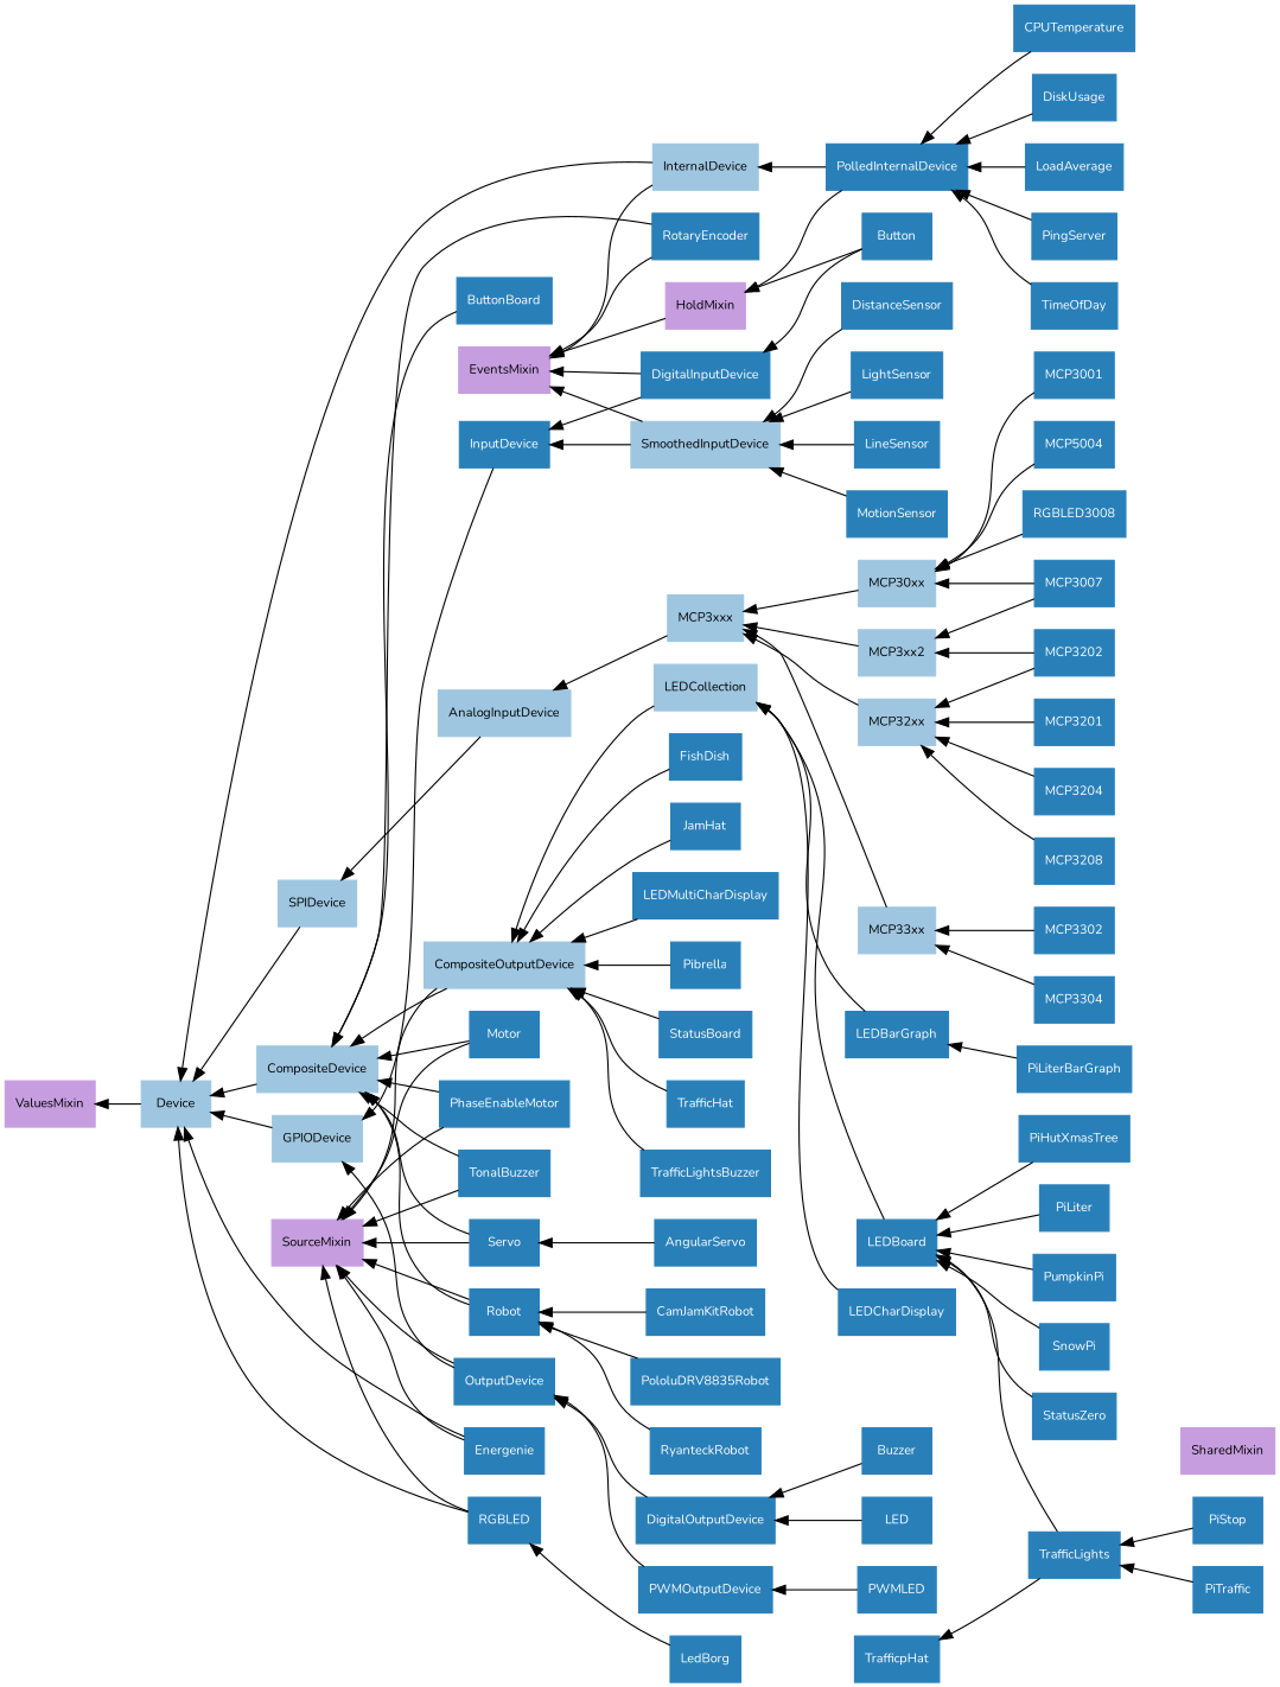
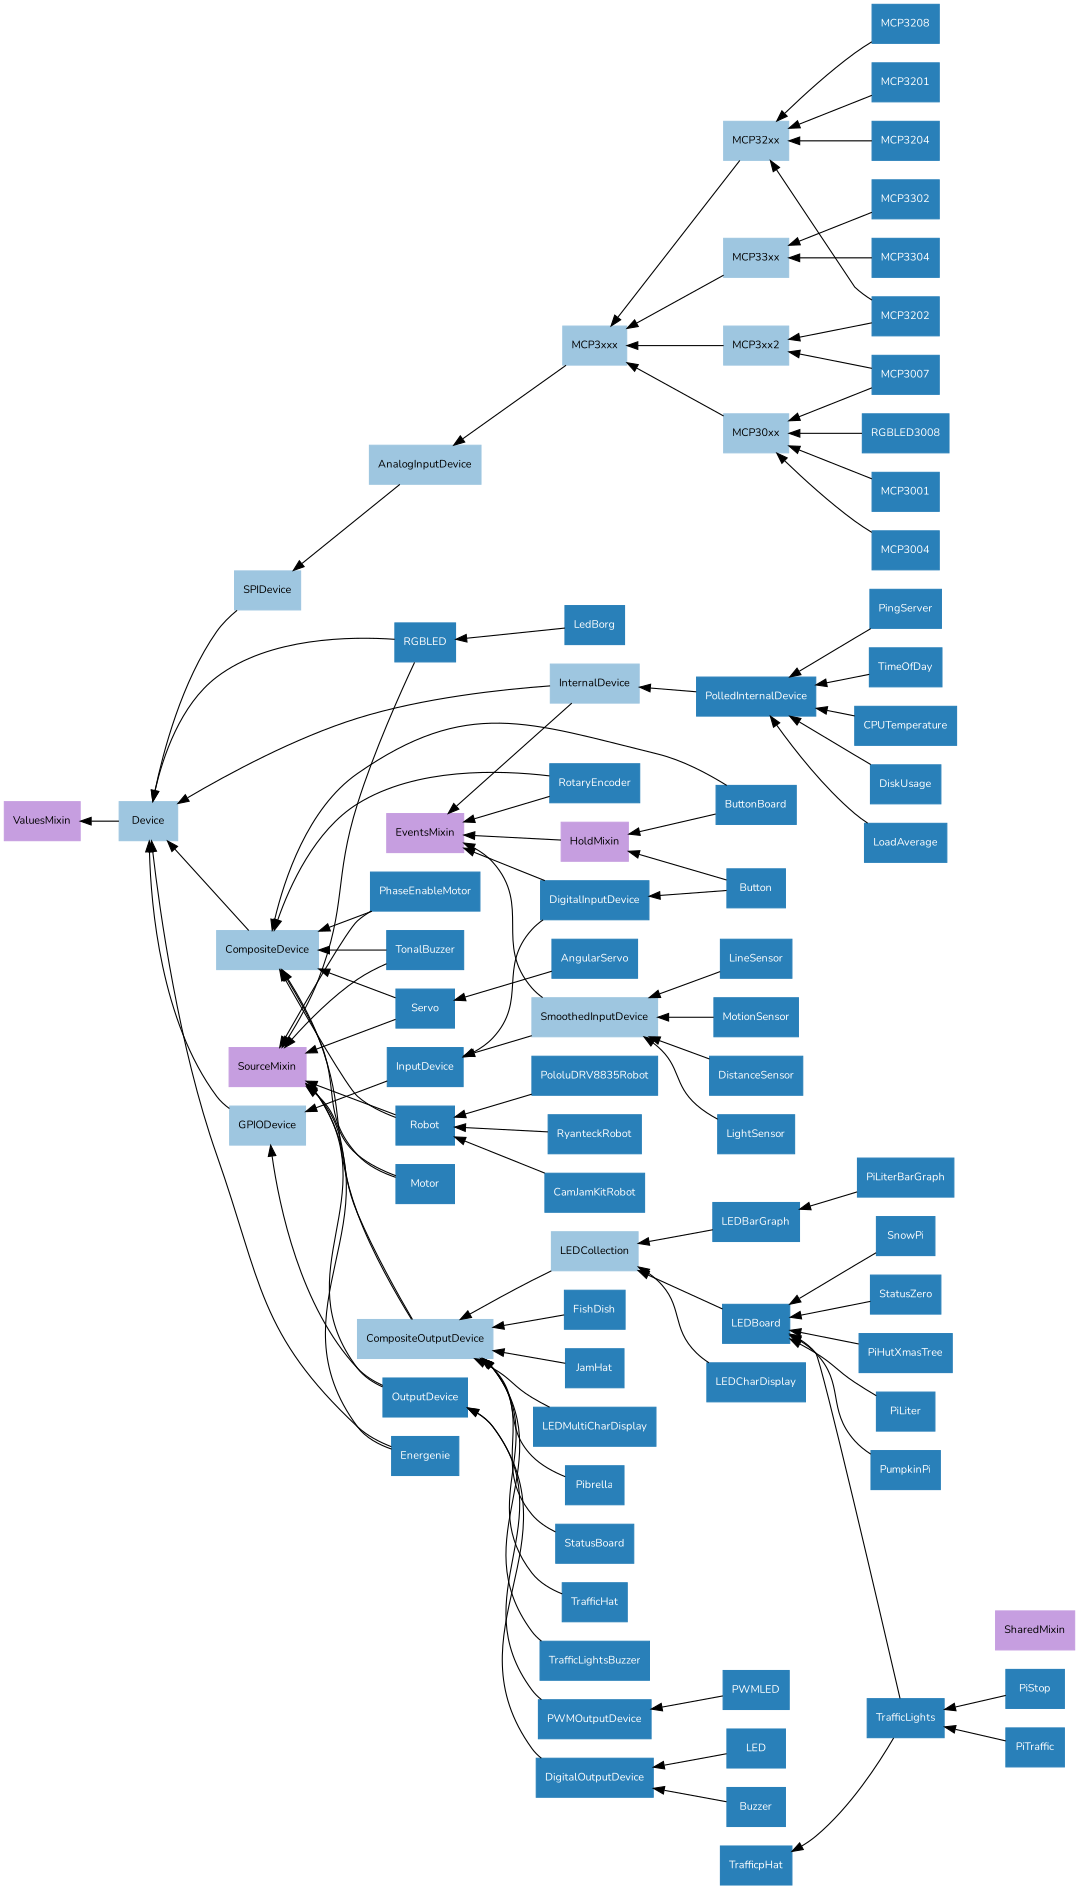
  digraph {
    fontname=Nunito
    rankdir=RL
    node [color="#2980b9" fontcolor="#ffffff" fontname=Nunito fontsize=10 shape=rect style=filled]
    edge [fontname=Nunito]
    EventsMixin [color="#c69ee0" fontcolor="#000000"]
    HoldMixin [color="#c69ee0" fontcolor="#000000"]
    SharedMixin [color="#c69ee0" fontcolor="#000000"]
    SourceMixin [color="#c69ee0" fontcolor="#000000"]
    ValuesMixin [color="#c69ee0" fontcolor="#000000"]
    AnalogInputDevice [color="#9ec6e0" fontcolor="#000000"]
    SPIDevice [color="#9ec6e0" fontcolor="#000000"]
    Device [color="#9ec6e0" fontcolor="#000000"]
    CompositeDevice [color="#9ec6e0" fontcolor="#000000"]
    CompositeOutputDevice [color="#9ec6e0" fontcolor="#000000"]
    GPIODevice [color="#9ec6e0" fontcolor="#000000"]
    InternalDevice [color="#9ec6e0" fontcolor="#000000"]
    LEDCollection [color="#9ec6e0" fontcolor="#000000"]
    MCP30xx [color="#9ec6e0" fontcolor="#000000"]
    MCP3xxx [color="#9ec6e0" fontcolor="#000000"]
    MCP32xx [color="#9ec6e0" fontcolor="#000000"]
    MCP33xx [color="#9ec6e0" fontcolor="#000000"]
    MCP3xx2 [color="#9ec6e0" fontcolor="#000000"]
    SmoothedInputDevice [color="#9ec6e0" fontcolor="#000000"]
    InputDevice
    AngularServo
    Servo
    Button
    DigitalInputDevice
    ButtonBoard
    Buzzer
    DigitalOutputDevice
    OutputDevice
    CPUTemperature
    PolledInternalDevice
    CamJamKitRobot
    Robot
    DiskUsage
    DistanceSensor
    Energenie
    FishDish
    JamHat
    LED
    LEDBarGraph
    LEDBoard
    LEDCharDisplay
    LEDMultiCharDisplay
    LedBorg
    RGBLED
    LightSensor
    LineSensor
    LoadAverage
    MCP3001
    n49 [label=MCP3007]
-   MCP3004 [label=MCP5004]
+   MCP3004
    n51 [label=RGBLED3008]
    MCP3201
    MCP3202
    MCP3204
    MCP3208
    MCP3302
    MCP3304
    MotionSensor
    Motor
    PWMLED
    PWMOutputDevice
    PhaseEnableMotor
    PiHutXmasTree
    PiLiter
    PiLiterBarGraph
    PiStop
    TrafficLights
    TrafficpHat
    PiTraffic
    Pibrella
    PingServer
    PololuDRV8835Robot
    PumpkinPi
    RotaryEncoder
    RyanteckRobot
    SnowPi
    StatusBoard
    StatusZero
    TimeOfDay
    TonalBuzzer
    TrafficHat
    TrafficLightsBuzzer
    HoldMixin -> EventsMixin
    AnalogInputDevice -> SPIDevice
    SPIDevice -> Device
    Device -> ValuesMixin
    CompositeDevice -> Device
    CompositeOutputDevice -> SourceMixin
    CompositeOutputDevice -> CompositeDevice
    GPIODevice -> Device
    InternalDevice -> EventsMixin
    InternalDevice -> Device
    LEDCollection -> CompositeOutputDevice
    MCP30xx -> MCP3xxx
    MCP3xxx -> AnalogInputDevice
    MCP32xx -> MCP3xxx
    MCP33xx -> MCP3xxx
    MCP3xx2 -> MCP3xxx
    SmoothedInputDevice -> EventsMixin
    SmoothedInputDevice -> InputDevice
    InputDevice -> GPIODevice
    AngularServo -> Servo
    Servo -> SourceMixin
    Servo -> CompositeDevice
    Button -> HoldMixin
    Button -> DigitalInputDevice
    DigitalInputDevice -> EventsMixin
    DigitalInputDevice -> InputDevice
-   PolledInternalDevice -> HoldMixin
+   ButtonBoard -> HoldMixin
    ButtonBoard -> CompositeDevice
    Buzzer -> DigitalOutputDevice
    DigitalOutputDevice -> OutputDevice
    OutputDevice -> SourceMixin
    OutputDevice -> GPIODevice
    CPUTemperature -> PolledInternalDevice
    PolledInternalDevice -> InternalDevice
    CamJamKitRobot -> Robot
    Robot -> SourceMixin
    Robot -> CompositeDevice
    DiskUsage -> PolledInternalDevice
    DistanceSensor -> SmoothedInputDevice
    Energenie -> SourceMixin
    Energenie -> Device
    FishDish -> CompositeOutputDevice
    JamHat -> CompositeOutputDevice
    LED -> DigitalOutputDevice
    LEDBarGraph -> LEDCollection
    LEDBoard -> LEDCollection
    LEDCharDisplay -> LEDCollection
    LEDMultiCharDisplay -> CompositeOutputDevice
    LedBorg -> RGBLED
    RGBLED -> SourceMixin
    RGBLED -> Device
    LightSensor -> SmoothedInputDevice
    LineSensor -> SmoothedInputDevice
    LoadAverage -> PolledInternalDevice
    MCP3001 -> MCP30xx
    n49 -> MCP30xx
    n49 -> MCP3xx2
    MCP3004 -> MCP30xx
    n51 -> MCP30xx
    MCP3201 -> MCP32xx
    MCP3202 -> MCP32xx
    MCP3202 -> MCP3xx2
    MCP3204 -> MCP32xx
    MCP3208 -> MCP32xx
    MCP3302 -> MCP33xx
    MCP3304 -> MCP33xx
    MotionSensor -> SmoothedInputDevice
    Motor -> SourceMixin
    Motor -> CompositeDevice
    PWMLED -> PWMOutputDevice
    PWMOutputDevice -> OutputDevice
    PhaseEnableMotor -> SourceMixin
    PhaseEnableMotor -> CompositeDevice
    PiHutXmasTree -> LEDBoard
    PiLiter -> LEDBoard
    PiLiterBarGraph -> LEDBarGraph
    PiStop -> TrafficLights
    TrafficLights -> LEDBoard
    TrafficLights -> TrafficpHat
    PiTraffic -> TrafficLights
    Pibrella -> CompositeOutputDevice
    PingServer -> PolledInternalDevice
    PololuDRV8835Robot -> Robot
    PumpkinPi -> LEDBoard
    RotaryEncoder -> EventsMixin
    RotaryEncoder -> CompositeDevice
    RyanteckRobot -> Robot
    SnowPi -> LEDBoard
    StatusBoard -> CompositeOutputDevice
    StatusZero -> LEDBoard
    TimeOfDay -> PolledInternalDevice
    TonalBuzzer -> SourceMixin
    TonalBuzzer -> CompositeDevice
    TrafficHat -> CompositeOutputDevice
    TrafficLightsBuzzer -> CompositeOutputDevice
  }
